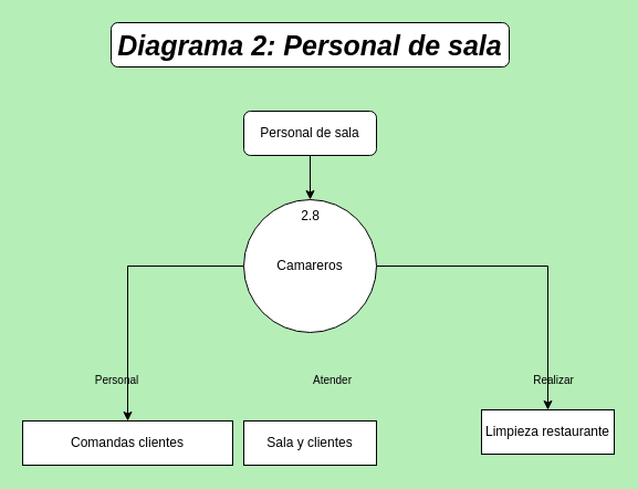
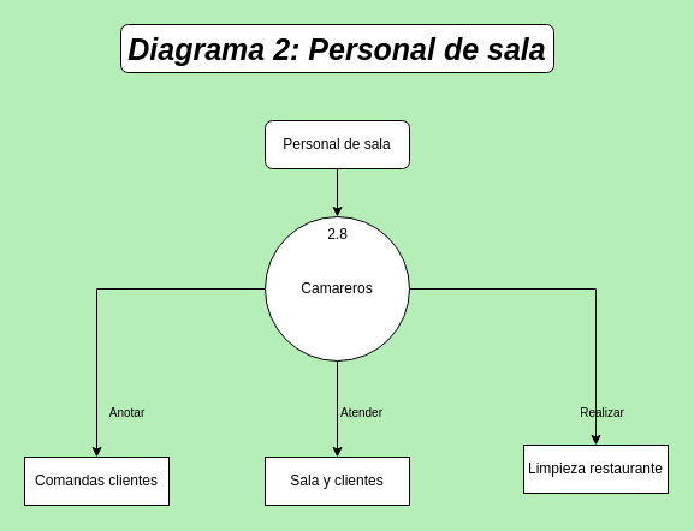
  <mxCell id="0" />
  <mxCell id="1" parent="0" />
  <mxCell id="2" value="&lt;font style=&quot;font-size: 13px;&quot;&gt;&lt;b style=&quot;font-size: 25px;&quot;&gt;&lt;i&gt;Diagrama 2: Personal de sala&lt;br&gt;&lt;/i&gt;&lt;/b&gt;&lt;/font&gt;" style="rounded=1;whiteSpace=wrap;html=1;" parent="1" vertex="1"><mxGeometry x="100" y="20" width="360" height="40" as="geometry" /></mxCell>
+ <mxCell id="3" style="edgeStyle=orthogonalEdgeStyle;rounded=0;orthogonalLoop=1;jettySize=auto;html=1;exitX=0.5;exitY=1;exitDx=0;exitDy=0;" parent="1" source="6" target="7" edge="1"><mxGeometry relative="1" as="geometry" /></mxCell>
  <mxCell id="4" style="edgeStyle=orthogonalEdgeStyle;rounded=0;orthogonalLoop=1;jettySize=auto;html=1;exitX=1;exitY=0.5;exitDx=0;exitDy=0;entryX=0.5;entryY=0;entryDx=0;entryDy=0;" parent="1" source="6" target="8" edge="1"><mxGeometry relative="1" as="geometry" /></mxCell>
  <mxCell id="5" style="edgeStyle=orthogonalEdgeStyle;rounded=0;orthogonalLoop=1;jettySize=auto;html=1;exitX=0;exitY=0.5;exitDx=0;exitDy=0;entryX=0.5;entryY=0;entryDx=0;entryDy=0;" parent="1" source="6" target="9" edge="1"><mxGeometry relative="1" as="geometry" /></mxCell>
  <mxCell id="6" value="Camareros" style="ellipse;whiteSpace=wrap;html=1;aspect=fixed;" parent="1" vertex="1"><mxGeometry x="220" y="180" width="120" height="120" as="geometry" /></mxCell>
  <mxCell id="7" value="Sala y clientes" style="rounded=0;whiteSpace=wrap;html=1;" parent="1" vertex="1"><mxGeometry x="220" y="380" width="120" height="40" as="geometry" /></mxCell>
  <mxCell id="8" value="Limpieza restaurante" style="rounded=0;whiteSpace=wrap;html=1;" parent="1" vertex="1"><mxGeometry x="435" y="370" width="120" height="40" as="geometry" /></mxCell>
- <mxCell id="9" value="&lt;div&gt;Comandas clientes&lt;/div&gt;" style="rounded=0;whiteSpace=wrap;html=1;" parent="1" vertex="1"><mxGeometry x="20" y="380" width="190" height="40" as="geometry" /></mxCell>
+ <mxCell id="9" value="&lt;div&gt;Comandas clientes&lt;/div&gt;" style="rounded=0;whiteSpace=wrap;html=1;" parent="1" vertex="1"><mxGeometry x="20" y="380" width="120" height="40" as="geometry" /></mxCell>
  <mxCell id="10" value="&lt;font style=&quot;font-size: 10px;&quot;&gt;Atender&lt;/font&gt;" style="text;html=1;align=center;verticalAlign=middle;resizable=0;points=[];autosize=1;strokeColor=none;fillColor=none;" parent="1" vertex="1"><mxGeometry x="270" y="328" width="60" height="30" as="geometry" /></mxCell>
- <mxCell id="11" value="&lt;font style=&quot;font-size: 10px;&quot;&gt;Personal&lt;/font&gt;" style="text;html=1;align=center;verticalAlign=middle;resizable=0;points=[];autosize=1;strokeColor=none;fillColor=none;" parent="1" vertex="1"><mxGeometry x="80" y="328" width="50" height="30" as="geometry" /></mxCell>
+ <mxCell id="11" value="&lt;font style=&quot;font-size: 10px;&quot;&gt;Anotar&lt;/font&gt;" style="text;html=1;align=center;verticalAlign=middle;resizable=0;points=[];autosize=1;strokeColor=none;fillColor=none;" parent="1" vertex="1"><mxGeometry x="80" y="328" width="50" height="30" as="geometry" /></mxCell>
  <mxCell id="12" value="&lt;font style=&quot;font-size: 10px;&quot;&gt;Realizar&lt;/font&gt;" style="text;html=1;align=center;verticalAlign=middle;resizable=0;points=[];autosize=1;strokeColor=none;fillColor=none;" parent="1" vertex="1"><mxGeometry x="470" y="328" width="60" height="30" as="geometry" /></mxCell>
  <mxCell id="13" style="edgeStyle=orthogonalEdgeStyle;rounded=0;orthogonalLoop=1;jettySize=auto;html=1;exitX=0.5;exitY=1;exitDx=0;exitDy=0;entryX=0.5;entryY=0;entryDx=0;entryDy=0;" parent="1" source="14" target="6" edge="1"><mxGeometry relative="1" as="geometry" /></mxCell>
  <mxCell id="14" value="Personal de sala" style="rounded=1;whiteSpace=wrap;html=1;" parent="1" vertex="1"><mxGeometry x="220" y="100" width="120" height="40" as="geometry" /></mxCell>
  <mxCell id="15" value="2.8" style="text;html=1;align=center;verticalAlign=middle;resizable=0;points=[];autosize=1;strokeColor=none;fillColor=none;" parent="1" vertex="1"><mxGeometry x="260" y="180" width="40" height="30" as="geometry" /></mxCell>
